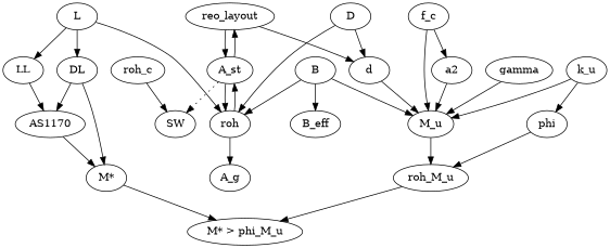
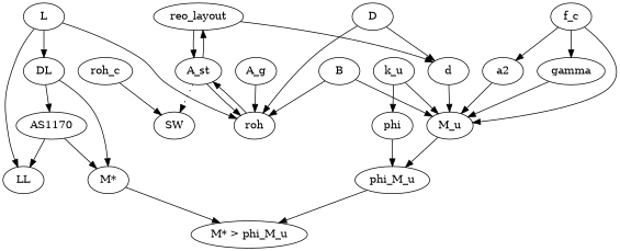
  digraph {
    DL
    AS1170
    "M*"
    A_st
    SW
    n6 [label=roh]
    reo_layout
    A_g
    d
    "M* > phi_M_u"
    f_c
    M_u
    a2
    gamma
-   phi_M_u [label=roh_M_u]
+   phi_M_u
    B
-   B_eff
    D
    k_u
    phi
    L
    LL
    roh_c
    DL -> AS1170
    DL -> "M*"
    AS1170 -> "M*"
    "M*" -> "M* > phi_M_u"
    A_st -> SW [style=dotted]
    A_st -> n6
    A_st -> reo_layout
    n6 -> A_st
-   n6 -> A_g
+   A_g -> n6
    reo_layout -> A_st
    reo_layout -> d
    d -> M_u
    f_c -> M_u
    f_c -> a2
+   f_c -> gamma
    M_u -> phi_M_u
    a2 -> M_u
    gamma -> M_u
    phi_M_u -> "M* > phi_M_u"
    B -> n6
    B -> M_u
-   B -> B_eff
    D -> n6
    D -> d
    k_u -> M_u
    k_u -> phi
    phi -> phi_M_u
    L -> DL
    L -> n6
    L -> LL
-   LL -> AS1170
+   AS1170 -> LL
    roh_c -> SW
  }
